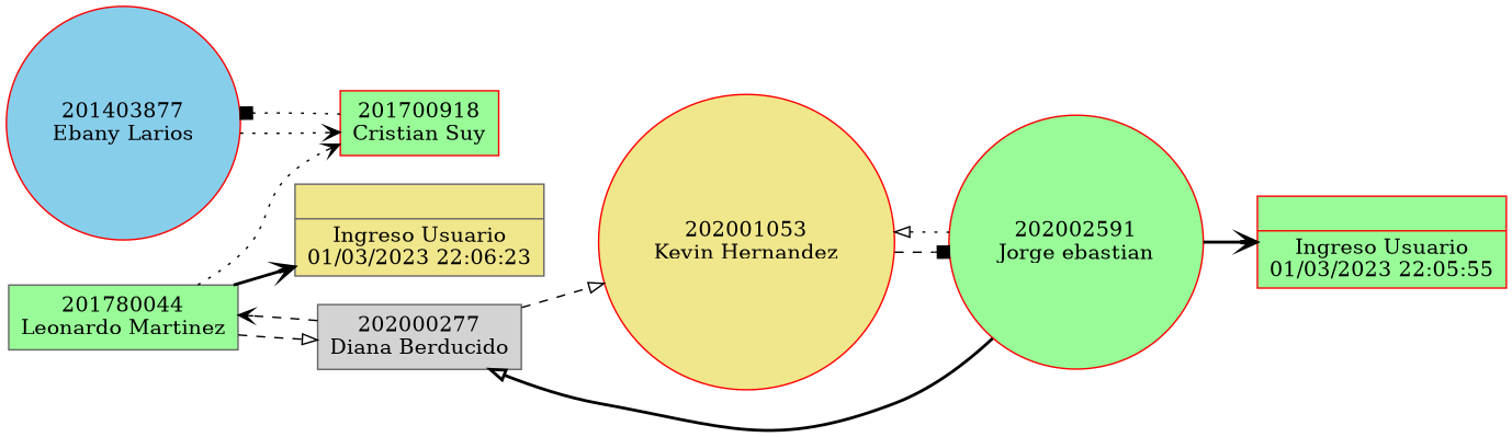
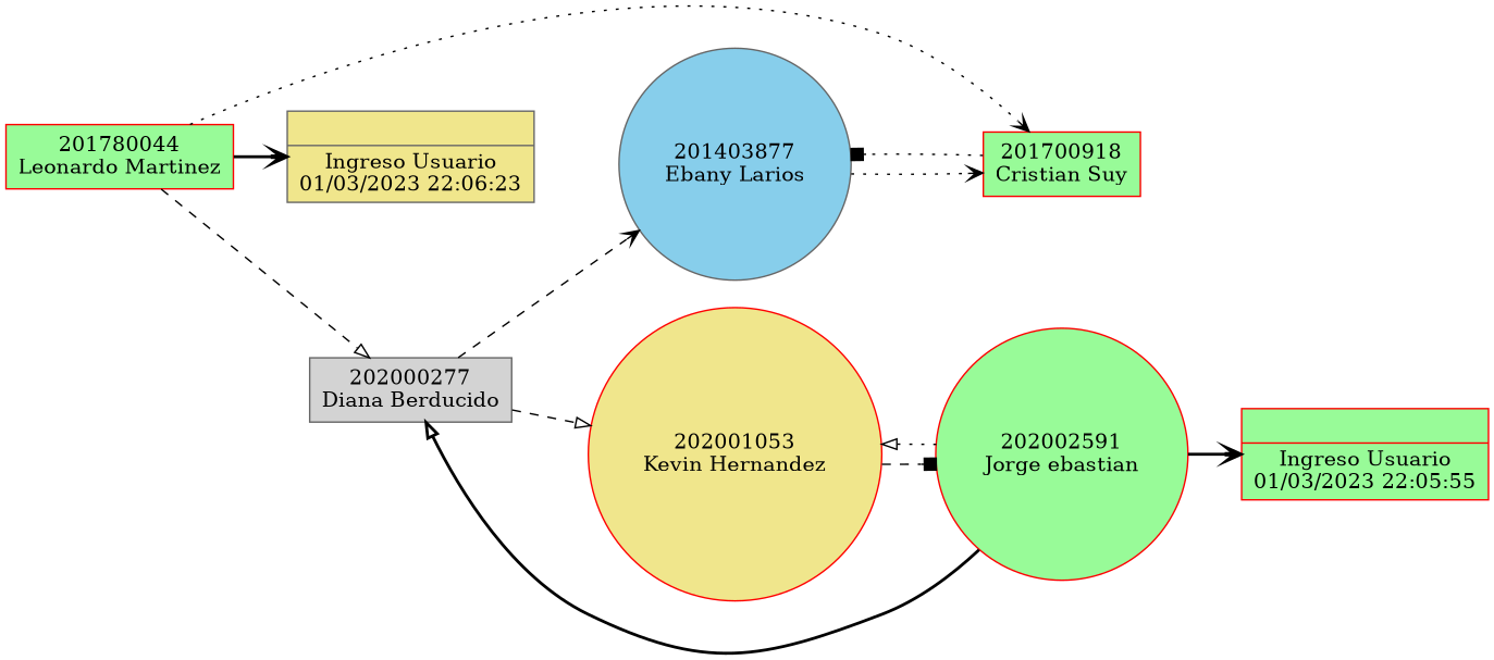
  digraph {
    rankdir=LR
    node [color=red fillcolor=palegreen shape=circle style=filled]
    edge [arrowhead=vee style=dotted]
-   n1 [fillcolor=skyblue height=0.6 label="201403877\nEbany Larios"]
+   n1 [color=gray40 fillcolor=skyblue height=0.6 label="201403877\nEbany Larios"]
    n2 [height=0.6 label="201700918\nCristian Suy" shape=box]
-   n3 [color=gray40 height=0.6 label="201780044\nLeonardo Martinez" shape=box]
+   n3 [height=0.6 label="201780044\nLeonardo Martinez" shape=box]
    n4 [color=gray40 fillcolor=khaki height=0.6 label="|Ingreso Usuario\n01/03/2023 22:06:23" shape=record]
    n5 [color=gray40 fillcolor=lightgrey height=0.6 label="202000277\nDiana Berducido" shape=box]
    n6 [fillcolor=khaki height=0.6 label="202001053\nKevin Hernandez"]
    n7 [height=0.6 label="202002591\nJorge ebastian"]
    n8 [height=0.6 label="|Ingreso Usuario\n01/03/2023 22:05:55" shape=record]
    n1 -> n2
    n2 -> n1 [arrowhead=box]
    n3 -> n2
    n3 -> n4 [style=bold]
    n3 -> n5 [arrowhead=onormal style=dashed]
-   n5 -> n3 [style=dashed]
+   n5 -> n1 [style=dashed]
    n5 -> n6 [arrowhead=onormal style=dashed]
    n6 -> n7 [arrowhead=box style=dashed]
    n7 -> n5 [arrowhead=onormal style=bold]
    n7 -> n6 [arrowhead=onormal]
    n7 -> n8 [style=bold]
  }
